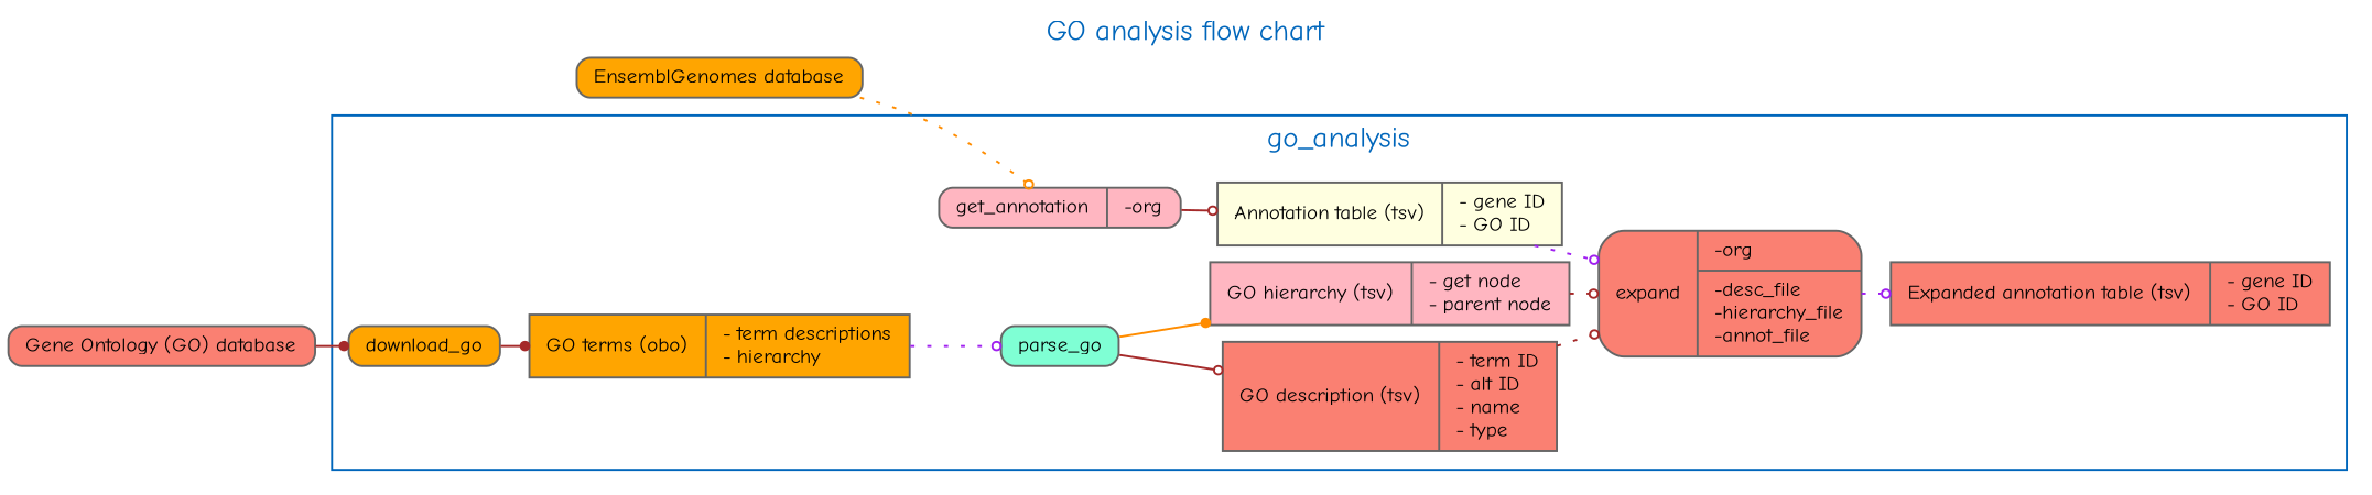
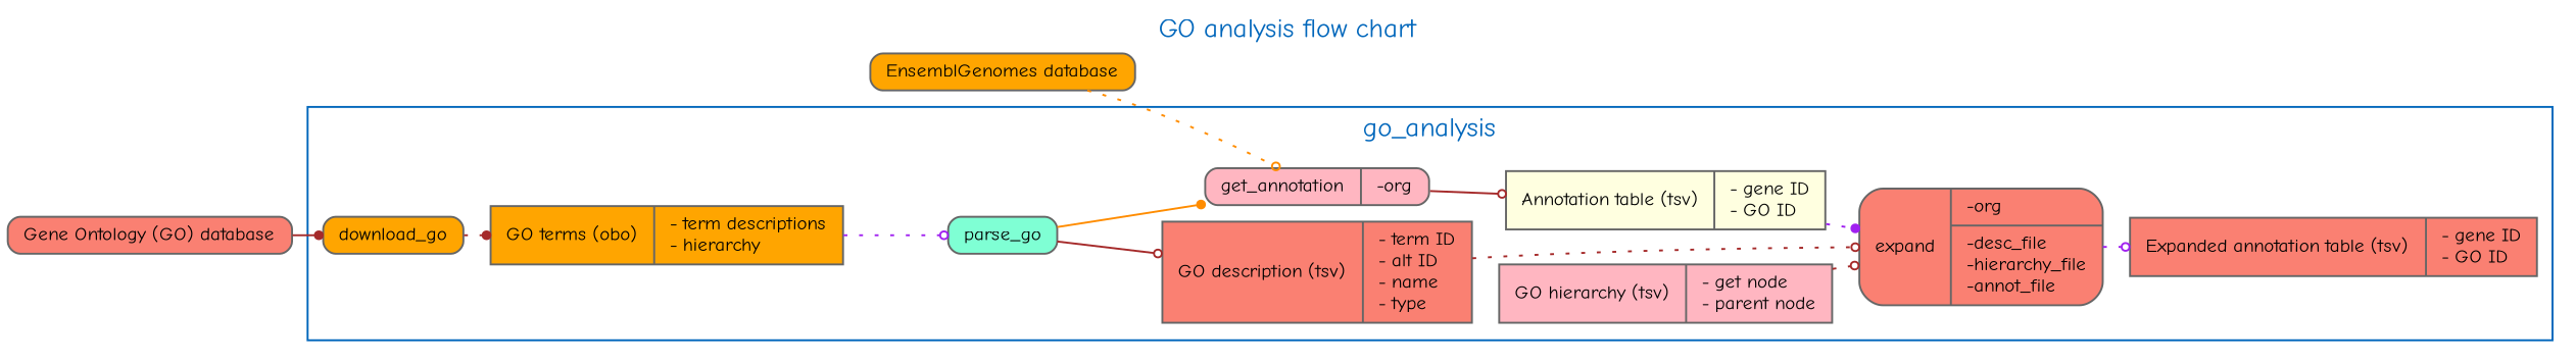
  digraph {
    fontcolor="#0066BB"
    fontname="Comic Neue"
    fontsize=14
    label="GO analysis flow chart"
    labelloc=t
    nodesep=0.1
    rankdir=LR
    ranksep=0.2
    node [color="#666666" fillcolor=salmon fontname="Comic Neue" fontsize=10 shape=record style="rounded,filled"]
    edge [arrowhead=odot arrowsize=0.5 color=brown fontname="Comic Neue" fontsize=10 labelfontname=ArialMT labelfontsize=10 style=dotted]
    n1 [fillcolor=orange height=0.2 label="{download_go}"]
    n2 [fillcolor=orange height=0.2 label="{GO terms (obo)|- term descriptions\l- hierarchy\l}" style=filled]
    n3 [fillcolor=lightpink height=0.2 label="{get_annotation|-org\l}"]
    n4 [fillcolor=lightyellow height=0.2 label="{Annotation table (tsv)|- gene ID\l- GO ID\l}" style=filled]
    n5 [fillcolor=aquamarine height=0.2 label="{parse_go}"]
    n6 [height=0.2 label="{GO description (tsv)|- term ID\l- alt ID\l- name\l- type\l}" style=filled]
    n7 [fillcolor=lightpink height=0.2 label="{GO hierarchy (tsv)|- get node\l- parent node\l}" style=filled]
    n8 [height=0.2 label="{expand|{-org\l|-desc_file\l-hierarchy_file\l-annot_file\l}}"]
    n9 [height=0.2 label="{Expanded annotation table (tsv)|- gene ID\l- GO ID\l}" style=filled]
    n10 [height=0.2 label="{Gene Ontology (GO) database}"]
    n11 [fillcolor=orange height=0.2 label="{EnsemblGenomes database}"]
    subgraph cluster_1 {
      color="#0066BB"
      label=go_analysis
      n1
      n2
      n3
      n4
      n5
      n6
      n7
      n8
      n9
    }
-   n1 -> n2 [arrowhead=dot style=solid]
+   n1 -> n2 [arrowhead=dot]
    n2 -> n5 [color=purple]
    n3 -> n4 [style=solid]
-   n4 -> n8 [color=purple]
+   n4 -> n8 [arrowhead=dot color=purple]
    n5 -> n6 [style=solid]
-   n5 -> n7 [arrowhead=dot color=darkorange style=solid]
+   n5 -> n3 [arrowhead=dot color=darkorange style=solid]
    n6 -> n8
    n7 -> n8
    n8 -> n9 [color=purple]
    n10 -> n1 [arrowhead=dot style=solid]
    n11 -> n3 [color=darkorange]
  }
